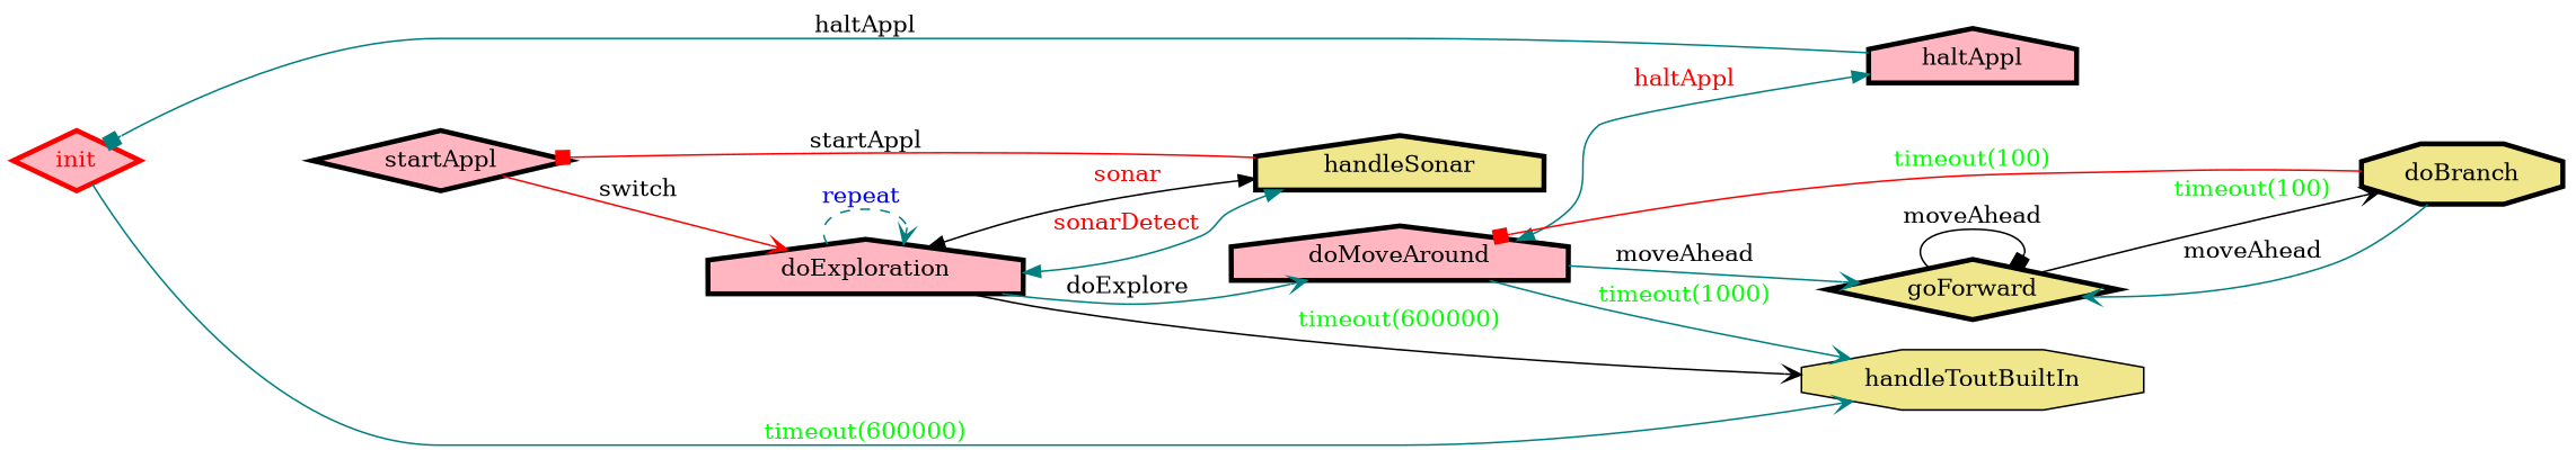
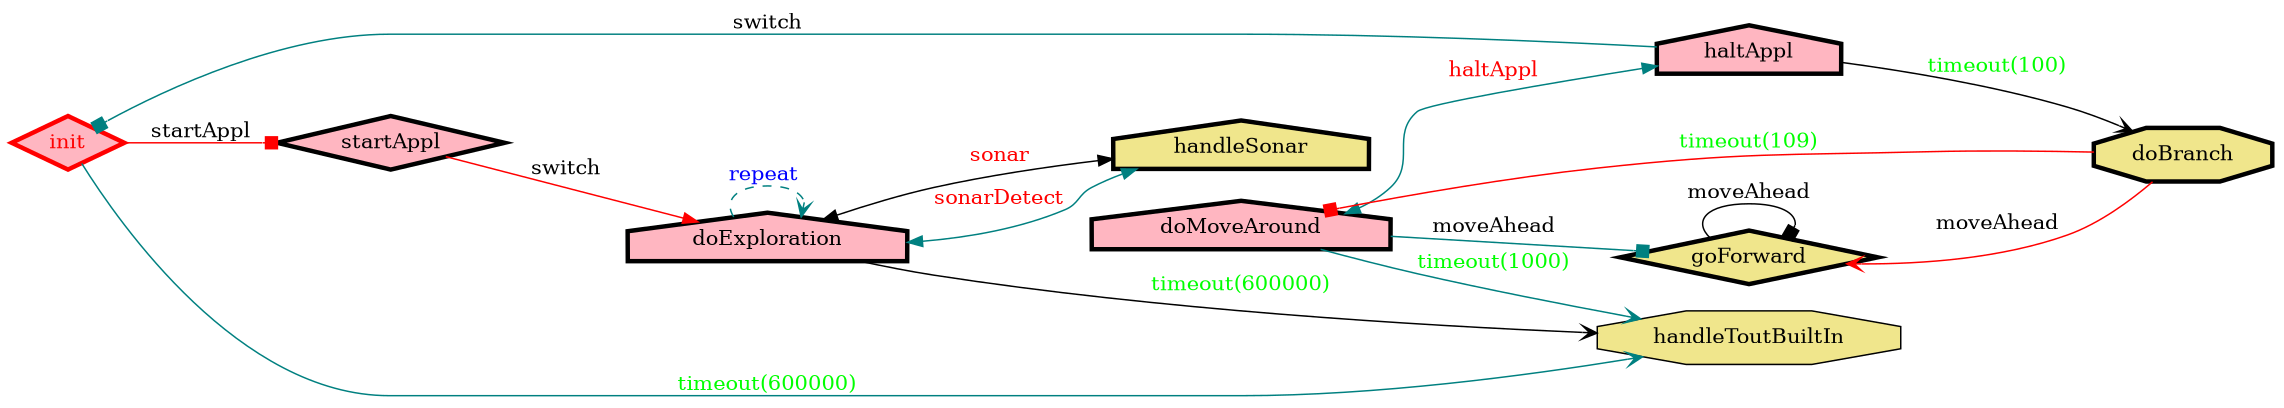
  digraph {
    rankdir=LR
    node [color=black fillcolor=lightpink fontcolor=black penwidth=3 shape=house style=filled]
    edge [arrowhead=vee color=teal fontcolor=black]
    init [color=red fontcolor=red shape=diamond]
    startAppl [shape=diamond]
    handleToutBuiltIn [fillcolor=khaki shape=octagon color="" fontcolor="" penwidth=""]
    doExploration
    doMoveAround
    handleSonar [fillcolor=khaki]
    doBranch [fillcolor=khaki shape=octagon]
    goForward [fillcolor=khaki shape=diamond]
    haltAppl
-   handleSonar -> startAppl [arrowhead=box color=red label=startAppl]
+   init -> startAppl [arrowhead=box color=red label=startAppl]
    init -> handleToutBuiltIn [fontcolor=green label="timeout(600000)"]
-   startAppl -> doExploration [color=red label=switch]
+   startAppl -> doExploration [arrowhead=normal color=red label=switch]
    doExploration -> handleToutBuiltIn [color=black fontcolor=green label="timeout(600000)"]
    doExploration -> doExploration [fontcolor=blue label="repeat " style=dashed]
-   doExploration -> doMoveAround [label=doExplore]
    doExploration -> handleSonar [dir=both fontcolor=red label=sonarDetect arrowhead=""]
    doExploration -> handleSonar [color=black dir=both fontcolor=red label=sonar arrowhead=""]
    doMoveAround -> handleToutBuiltIn [fontcolor=green label="timeout(1000)"]
-   doMoveAround -> goForward [label=moveAhead]
+   doMoveAround -> goForward [arrowhead=box label=moveAhead]
    doMoveAround -> haltAppl [dir=both fontcolor=red label=haltAppl arrowhead=""]
-   doBranch -> doMoveAround [arrowhead=box color=red fontcolor=green label="timeout(100)"]
-   doBranch -> goForward [label=moveAhead]
-   goForward -> doBranch [color=black fontcolor=green label="timeout(100)"]
+   doBranch -> doMoveAround [arrowhead=box color=red fontcolor=green label="timeout(109)"]
+   doBranch -> goForward [color=red label=moveAhead]
+   haltAppl -> doBranch [color=black fontcolor=green label="timeout(100)"]
    goForward -> goForward [arrowhead=box color=black label=moveAhead]
-   haltAppl -> init [arrowhead=box label=haltAppl]
+   haltAppl -> init [arrowhead=box label=switch]
  }
